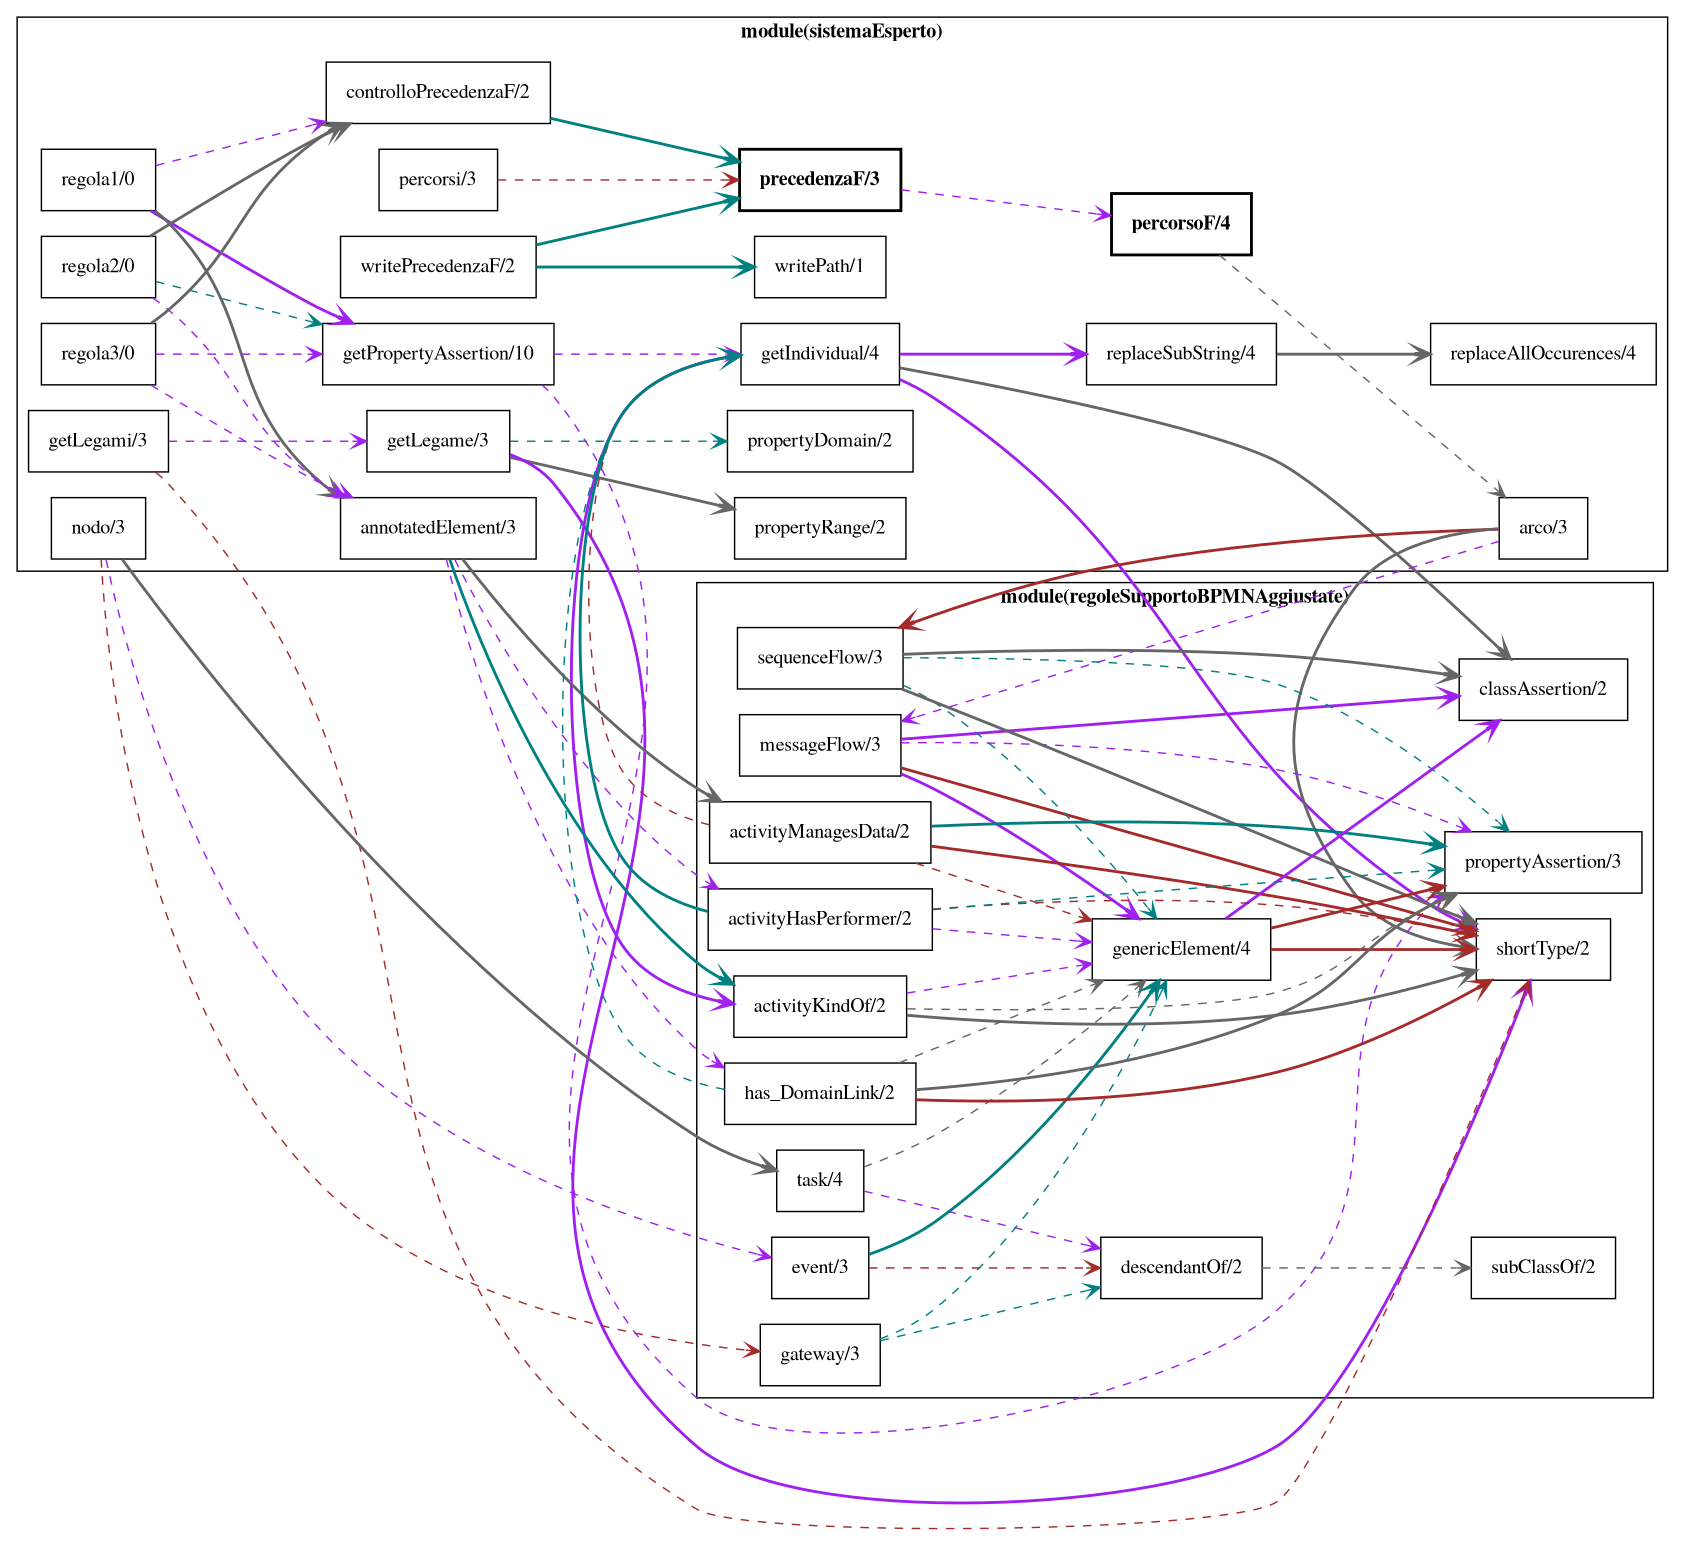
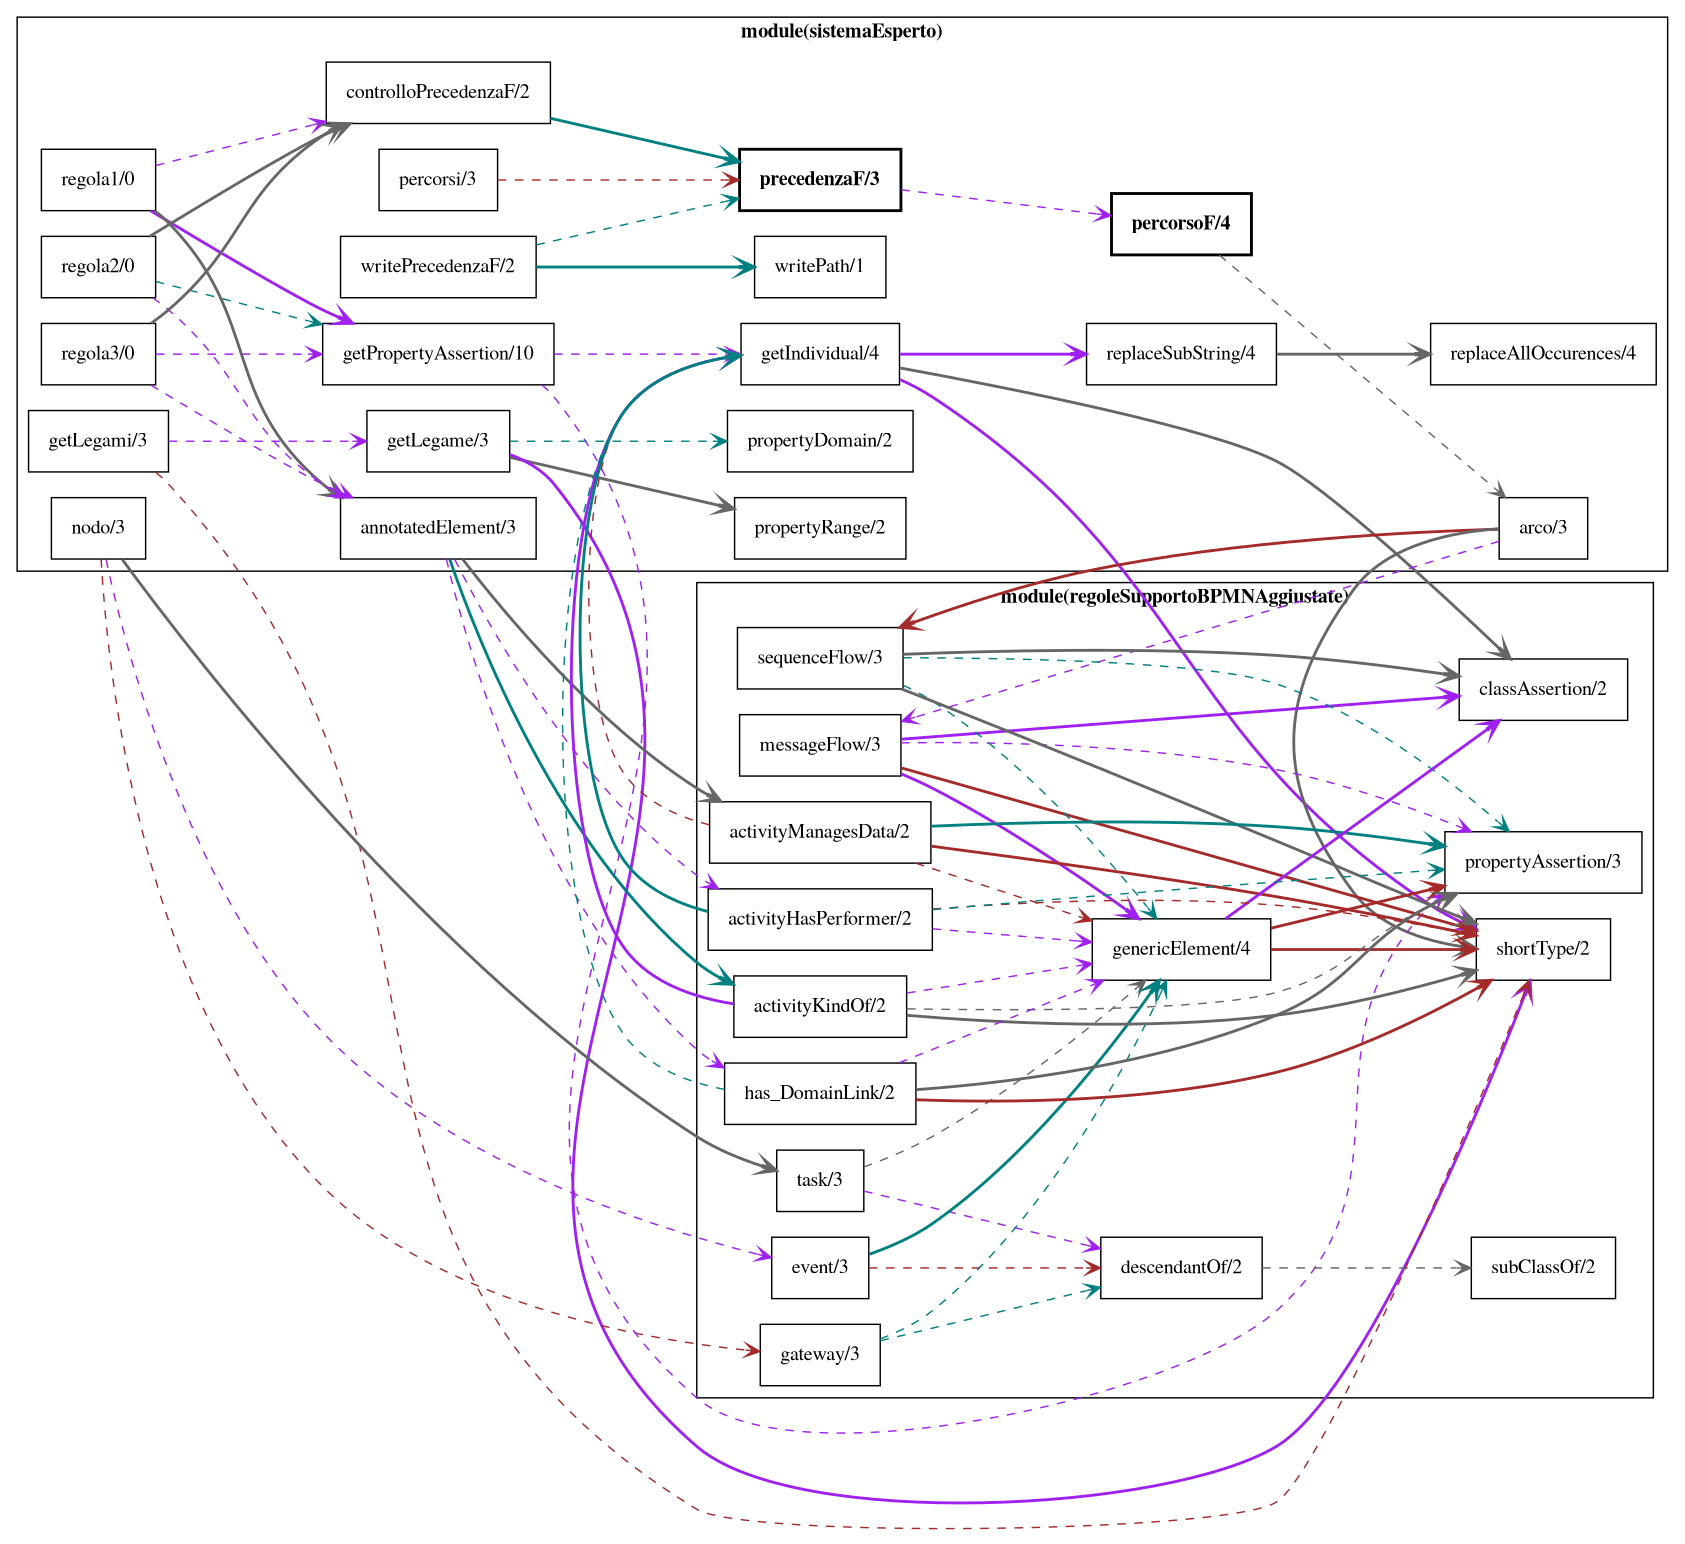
  digraph {
    contentrate=true
    rankdir=LR
    ranksep=1.5
    spline=true
    node [fontname=Times margin=.2 shape=box]
    edge [arrowhead=vee color=purple style=dashed]
    "regola1/0"
    "regola2/0"
    "regola3/0"
    "percorsoF/4" [fontname="Times Bold" style=bold]
    "precedenzaF/3" [fontname="Times Bold" style=bold]
    "getLegame/3"
    "percorsi/3"
    "getLegami/3"
    "controlloPrecedenzaF/2"
    "getIndividual/4"
    "replaceSubString/4"
    "arco/3"
    "nodo/3"
    "getPropertyAssertion/10"
    "annotatedElement/3"
    "writePath/1"
    "writePrecedenzaF/2"
    "propertyRange/2"
    "propertyDomain/2"
    "replaceAllOccurences/4"
-   "task/3" [label="task/4"]
+   "task/3"
    "event/3"
    "messageFlow/3"
    "sequenceFlow/3"
    "descendantOf/2"
    "gateway/3"
    "activityManagesData/2"
    "genericElement/4"
    "activityKindOf/2"
    "activityHasPerformer/2"
    "has_DomainLink/2"
    "shortType/2"
    "propertyAssertion/3"
    "subClassOf/2"
    "classAssertion/2"
    subgraph cluster_1 {
      fontname="Times Bold"
      label=<<B>module(sistemaEsperto)</B>>
      labeljust=c
      weight=bold
      "regola1/0"
      "regola2/0"
      "regola3/0"
      "percorsoF/4"
      "precedenzaF/3"
      "getLegame/3"
      "percorsi/3"
      "getLegami/3"
      "controlloPrecedenzaF/2"
      "getIndividual/4"
      "replaceSubString/4"
      "arco/3"
      "nodo/3"
      "getPropertyAssertion/10"
      "annotatedElement/3"
      "writePath/1"
      "writePrecedenzaF/2"
      "propertyRange/2"
      "propertyDomain/2"
      "replaceAllOccurences/4"
    }
    subgraph cluster_2 {
      fontname="Times Bold"
      label=<<B>module(regoleSupportoBPMNAggiustate)</B>>
      labeljust=c
      "task/3"
      "event/3"
      "messageFlow/3"
      "sequenceFlow/3"
      "descendantOf/2"
      "gateway/3"
      "activityManagesData/2"
      "genericElement/4"
      "activityKindOf/2"
      "activityHasPerformer/2"
      "has_DomainLink/2"
      "shortType/2"
      "propertyAssertion/3"
      "subClassOf/2"
      "classAssertion/2"
    }
    "regola1/0" -> "controlloPrecedenzaF/2"
    "regola1/0" -> "getPropertyAssertion/10" [style=bold]
    "regola1/0" -> "annotatedElement/3" [color=gray40 style=bold]
    "regola2/0" -> "controlloPrecedenzaF/2" [color=gray40 style=bold]
    "regola2/0" -> "getPropertyAssertion/10" [color=teal]
    "regola2/0" -> "annotatedElement/3"
    "regola3/0" -> "controlloPrecedenzaF/2" [color=gray40 style=bold]
    "regola3/0" -> "getPropertyAssertion/10"
    "regola3/0" -> "annotatedElement/3"
    "percorsoF/4" -> "arco/3" [color=gray40]
    "precedenzaF/3" -> "percorsoF/4"
    "getLegame/3" -> "propertyRange/2" [color=gray40 style=bold]
    "getLegame/3" -> "propertyDomain/2" [color=teal]
    "getLegame/3" -> "shortType/2" [style=bold]
    "percorsi/3" -> "precedenzaF/3" [color=brown]
    "getLegami/3" -> "getLegame/3"
    "getLegami/3" -> "shortType/2" [color=brown]
    "controlloPrecedenzaF/2" -> "precedenzaF/3" [color=teal style=bold]
    "getIndividual/4" -> "replaceSubString/4" [style=bold]
    "getIndividual/4" -> "shortType/2" [style=bold]
    "getIndividual/4" -> "classAssertion/2" [color=gray40 style=bold]
    "replaceSubString/4" -> "replaceAllOccurences/4" [color=gray40 style=bold]
    "arco/3" -> "messageFlow/3"
    "arco/3" -> "sequenceFlow/3" [color=brown style=bold]
    "arco/3" -> "shortType/2" [color=gray40 style=bold]
    "nodo/3" -> "task/3" [color=gray40 style=bold]
    "nodo/3" -> "event/3"
    "nodo/3" -> "gateway/3" [color=brown]
    "getPropertyAssertion/10" -> "getIndividual/4"
    "getPropertyAssertion/10" -> "propertyAssertion/3"
    "annotatedElement/3" -> "activityManagesData/2" [color=gray40 style=bold]
    "annotatedElement/3" -> "activityKindOf/2" [color=teal style=bold]
    "annotatedElement/3" -> "activityHasPerformer/2"
    "annotatedElement/3" -> "has_DomainLink/2"
-   "writePrecedenzaF/2" -> "precedenzaF/3" [color=teal style=bold]
+   "writePrecedenzaF/2" -> "precedenzaF/3" [color=teal]
    "writePrecedenzaF/2" -> "writePath/1" [color=teal style=bold]
    "task/3" -> "descendantOf/2"
    "task/3" -> "genericElement/4" [color=gray40]
    "event/3" -> "descendantOf/2" [color=brown]
    "event/3" -> "genericElement/4" [color=teal style=bold]
    "messageFlow/3" -> "genericElement/4" [style=bold]
    "messageFlow/3" -> "shortType/2" [color=brown style=bold]
    "messageFlow/3" -> "propertyAssertion/3"
    "messageFlow/3" -> "classAssertion/2" [style=bold]
    "sequenceFlow/3" -> "genericElement/4" [color=teal]
    "sequenceFlow/3" -> "shortType/2" [color=gray40 style=bold]
    "sequenceFlow/3" -> "propertyAssertion/3" [color=teal]
    "sequenceFlow/3" -> "classAssertion/2" [color=gray40 style=bold]
    "descendantOf/2" -> "subClassOf/2" [color=gray40]
    "gateway/3" -> "descendantOf/2" [color=teal]
    "gateway/3" -> "genericElement/4" [color=teal]
    "activityManagesData/2" -> "getIndividual/4" [color=brown]
    "activityManagesData/2" -> "genericElement/4" [color=brown]
    "activityManagesData/2" -> "shortType/2" [color=brown style=bold]
    "activityManagesData/2" -> "propertyAssertion/3" [color=teal style=bold]
    "genericElement/4" -> "shortType/2" [color=brown style=bold]
    "genericElement/4" -> "propertyAssertion/3" [color=brown style=bold]
    "genericElement/4" -> "classAssertion/2" [style=bold]
-   "getIndividual/4" -> "activityKindOf/2" [style=bold]
+   "activityKindOf/2" -> "getIndividual/4" [style=bold]
    "activityKindOf/2" -> "genericElement/4"
    "activityKindOf/2" -> "shortType/2" [color=gray40 style=bold]
    "activityKindOf/2" -> "propertyAssertion/3" [color=gray40]
    "activityHasPerformer/2" -> "getIndividual/4" [color=teal style=bold]
    "activityHasPerformer/2" -> "genericElement/4"
    "activityHasPerformer/2" -> "shortType/2" [color=brown]
    "activityHasPerformer/2" -> "propertyAssertion/3" [color=teal]
    "has_DomainLink/2" -> "getIndividual/4" [color=teal]
-   "has_DomainLink/2" -> "genericElement/4" [color=gray40]
+   "has_DomainLink/2" -> "genericElement/4"
    "has_DomainLink/2" -> "shortType/2" [color=brown style=bold]
    "has_DomainLink/2" -> "propertyAssertion/3" [color=gray40 style=bold]
  }
